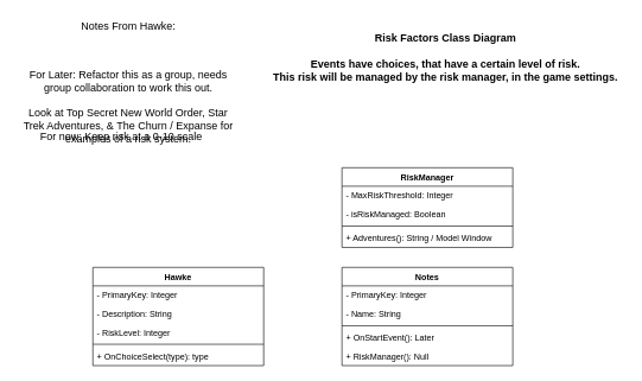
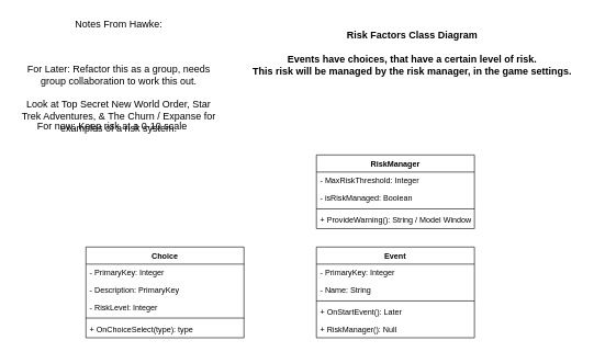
  <mxCell id="0" />
  <mxCell id="1" parent="0" />
- <mxCell id="2" value="Hawke" style="swimlane;fontStyle=1;align=center;verticalAlign=top;childLayout=stackLayout;horizontal=1;startSize=26;horizontalStack=0;resizeParent=1;resizeParentMax=0;resizeLast=0;collapsible=1;marginBottom=0;" vertex="1" parent="1"><mxGeometry x="130" y="375" width="240" height="138" as="geometry" /></mxCell>
+ <mxCell id="2" value="Choice" style="swimlane;fontStyle=1;align=center;verticalAlign=top;childLayout=stackLayout;horizontal=1;startSize=26;horizontalStack=0;resizeParent=1;resizeParentMax=0;resizeLast=0;collapsible=1;marginBottom=0;" vertex="1" parent="1"><mxGeometry x="130" y="375" width="240" height="138" as="geometry" /></mxCell>
  <mxCell id="3" value="- PrimaryKey: Integer" style="text;strokeColor=none;fillColor=none;align=left;verticalAlign=top;spacingLeft=4;spacingRight=4;overflow=hidden;rotatable=0;points=[[0,0.5],[1,0.5]];portConstraint=eastwest;" vertex="1" parent="2"><mxGeometry y="26" width="240" height="26" as="geometry" /></mxCell>
- <mxCell id="4" value="- Description: String" style="text;strokeColor=none;fillColor=none;align=left;verticalAlign=top;spacingLeft=4;spacingRight=4;overflow=hidden;rotatable=0;points=[[0,0.5],[1,0.5]];portConstraint=eastwest;" vertex="1" parent="2"><mxGeometry y="52" width="240" height="26" as="geometry" /></mxCell>
+ <mxCell id="4" value="- Description: PrimaryKey" style="text;strokeColor=none;fillColor=none;align=left;verticalAlign=top;spacingLeft=4;spacingRight=4;overflow=hidden;rotatable=0;points=[[0,0.5],[1,0.5]];portConstraint=eastwest;" vertex="1" parent="2"><mxGeometry y="52" width="240" height="26" as="geometry" /></mxCell>
  <mxCell id="5" value="- RiskLevel: Integer" style="text;strokeColor=none;fillColor=none;align=left;verticalAlign=top;spacingLeft=4;spacingRight=4;overflow=hidden;rotatable=0;points=[[0,0.5],[1,0.5]];portConstraint=eastwest;" vertex="1" parent="2"><mxGeometry y="78" width="240" height="26" as="geometry" /></mxCell>
  <mxCell id="6" value="" style="line;strokeWidth=1;fillColor=none;align=left;verticalAlign=middle;spacingTop=-1;spacingLeft=3;spacingRight=3;rotatable=0;labelPosition=right;points=[];portConstraint=eastwest;strokeColor=inherit;" vertex="1" parent="2"><mxGeometry y="104" width="240" height="8" as="geometry" /></mxCell>
  <mxCell id="7" value="+ OnChoiceSelect(type): type" style="text;strokeColor=none;fillColor=none;align=left;verticalAlign=top;spacingLeft=4;spacingRight=4;overflow=hidden;rotatable=0;points=[[0,0.5],[1,0.5]];portConstraint=eastwest;" vertex="1" parent="2"><mxGeometry y="112" width="240" height="26" as="geometry" /></mxCell>
- <mxCell id="8" value="Notes" style="swimlane;fontStyle=1;align=center;verticalAlign=top;childLayout=stackLayout;horizontal=1;startSize=26;horizontalStack=0;resizeParent=1;resizeParentMax=0;resizeLast=0;collapsible=1;marginBottom=0;" vertex="1" parent="1"><mxGeometry x="480" y="375" width="240" height="138" as="geometry" /></mxCell>
+ <mxCell id="8" value="Event" style="swimlane;fontStyle=1;align=center;verticalAlign=top;childLayout=stackLayout;horizontal=1;startSize=26;horizontalStack=0;resizeParent=1;resizeParentMax=0;resizeLast=0;collapsible=1;marginBottom=0;" vertex="1" parent="1"><mxGeometry x="480" y="375" width="240" height="138" as="geometry" /></mxCell>
  <mxCell id="9" value="- PrimaryKey: Integer" style="text;strokeColor=none;fillColor=none;align=left;verticalAlign=top;spacingLeft=4;spacingRight=4;overflow=hidden;rotatable=0;points=[[0,0.5],[1,0.5]];portConstraint=eastwest;" vertex="1" parent="8"><mxGeometry y="26" width="240" height="26" as="geometry" /></mxCell>
  <mxCell id="10" value="- Name: String" style="text;strokeColor=none;fillColor=none;align=left;verticalAlign=top;spacingLeft=4;spacingRight=4;overflow=hidden;rotatable=0;points=[[0,0.5],[1,0.5]];portConstraint=eastwest;" vertex="1" parent="8"><mxGeometry y="52" width="240" height="26" as="geometry" /></mxCell>
  <mxCell id="11" value="" style="line;strokeWidth=1;fillColor=none;align=left;verticalAlign=middle;spacingTop=-1;spacingLeft=3;spacingRight=3;rotatable=0;labelPosition=right;points=[];portConstraint=eastwest;strokeColor=inherit;" vertex="1" parent="8"><mxGeometry y="78" width="240" height="8" as="geometry" /></mxCell>
  <mxCell id="12" value="+ OnStartEvent(): Later" style="text;strokeColor=none;fillColor=none;align=left;verticalAlign=top;spacingLeft=4;spacingRight=4;overflow=hidden;rotatable=0;points=[[0,0.5],[1,0.5]];portConstraint=eastwest;" vertex="1" parent="8"><mxGeometry y="86" width="240" height="26" as="geometry" /></mxCell>
  <mxCell id="13" value="+ RiskManager(): Null" style="text;strokeColor=none;fillColor=none;align=left;verticalAlign=top;spacingLeft=4;spacingRight=4;overflow=hidden;rotatable=0;points=[[0,0.5],[1,0.5]];portConstraint=eastwest;" vertex="1" parent="8"><mxGeometry y="112" width="240" height="26" as="geometry" /></mxCell>
  <mxCell id="14" value="RiskManager" style="swimlane;fontStyle=1;align=center;verticalAlign=top;childLayout=stackLayout;horizontal=1;startSize=26;horizontalStack=0;resizeParent=1;resizeParentMax=0;resizeLast=0;collapsible=1;marginBottom=0;" vertex="1" parent="1"><mxGeometry x="480" y="235" width="240" height="112" as="geometry" /></mxCell>
  <mxCell id="15" value="- MaxRiskThreshold: Integer" style="text;strokeColor=none;fillColor=none;align=left;verticalAlign=top;spacingLeft=4;spacingRight=4;overflow=hidden;rotatable=0;points=[[0,0.5],[1,0.5]];portConstraint=eastwest;" vertex="1" parent="14"><mxGeometry y="26" width="240" height="26" as="geometry" /></mxCell>
  <mxCell id="16" value="- isRiskManaged: Boolean" style="text;strokeColor=none;fillColor=none;align=left;verticalAlign=top;spacingLeft=4;spacingRight=4;overflow=hidden;rotatable=0;points=[[0,0.5],[1,0.5]];portConstraint=eastwest;" vertex="1" parent="14"><mxGeometry y="52" width="240" height="26" as="geometry" /></mxCell>
  <mxCell id="17" value="" style="line;strokeWidth=1;fillColor=none;align=left;verticalAlign=middle;spacingTop=-1;spacingLeft=3;spacingRight=3;rotatable=0;labelPosition=right;points=[];portConstraint=eastwest;strokeColor=inherit;" vertex="1" parent="14"><mxGeometry y="78" width="240" height="8" as="geometry" /></mxCell>
- <mxCell id="18" value="+ Adventures(): String / Model Window" style="text;strokeColor=none;fillColor=none;align=left;verticalAlign=top;spacingLeft=4;spacingRight=4;overflow=hidden;rotatable=0;points=[[0,0.5],[1,0.5]];portConstraint=eastwest;" vertex="1" parent="14"><mxGeometry y="86" width="240" height="26" as="geometry" /></mxCell>
+ <mxCell id="18" value="+ ProvideWarning(): String / Model Window" style="text;strokeColor=none;fillColor=none;align=left;verticalAlign=top;spacingLeft=4;spacingRight=4;overflow=hidden;rotatable=0;points=[[0,0.5],[1,0.5]];portConstraint=eastwest;" vertex="1" parent="14"><mxGeometry y="86" width="240" height="26" as="geometry" /></mxCell>
  <mxCell id="19" value="&lt;div style=&quot;font-size: 15px;&quot;&gt;Risk Factors Class Diagram&lt;/div&gt;&lt;div style=&quot;font-size: 15px;&quot;&gt;&lt;br style=&quot;font-size: 15px;&quot;&gt;&lt;/div&gt;&lt;div style=&quot;font-size: 15px;&quot;&gt;Events have choices, that have a certain level of risk.&lt;/div&gt;&lt;div style=&quot;font-size: 15px;&quot;&gt;This risk will be managed by the risk manager, in the game settings.&lt;br style=&quot;font-size: 15px;&quot;&gt;&lt;/div&gt;" style="text;html=1;align=center;verticalAlign=middle;resizable=0;points=[];autosize=1;strokeColor=none;fillColor=none;fontSize=15;fontStyle=1" vertex="1" parent="1"><mxGeometry x="370" y="35" width="510" height="90" as="geometry" /></mxCell>
  <mxCell id="20" value="Notes From Hawke:" style="text;html=1;strokeColor=none;fillColor=none;align=center;verticalAlign=middle;whiteSpace=wrap;rounded=0;fontSize=15;" vertex="1" parent="1"><mxGeometry x="100" y="20" width="160" height="30" as="geometry" /></mxCell>
  <mxCell id="21" value="For now: Keep risk at a 0-10 scale" style="text;html=1;strokeColor=none;fillColor=none;align=center;verticalAlign=middle;whiteSpace=wrap;rounded=0;fontSize=15;" vertex="1" parent="1"><mxGeometry x="20" y="175" width="300" height="30" as="geometry" /></mxCell>
  <mxCell id="22" value="&lt;div&gt;&lt;br&gt;&lt;/div&gt;&lt;div&gt;For Later: Refactor this as a group, needs group collaboration to work this out.&lt;/div&gt;&lt;div&gt;&lt;br&gt;&lt;/div&gt;&lt;div&gt;Look at Top Secret New World Order, Star Trek Adventures, &amp;amp; The Churn / Expanse for examples of a risk system.&lt;br&gt;&lt;/div&gt;" style="text;html=1;strokeColor=none;fillColor=none;align=center;verticalAlign=middle;whiteSpace=wrap;rounded=0;fontSize=15;" vertex="1" parent="1"><mxGeometry x="30" y="125" width="300" height="30" as="geometry" /></mxCell>
